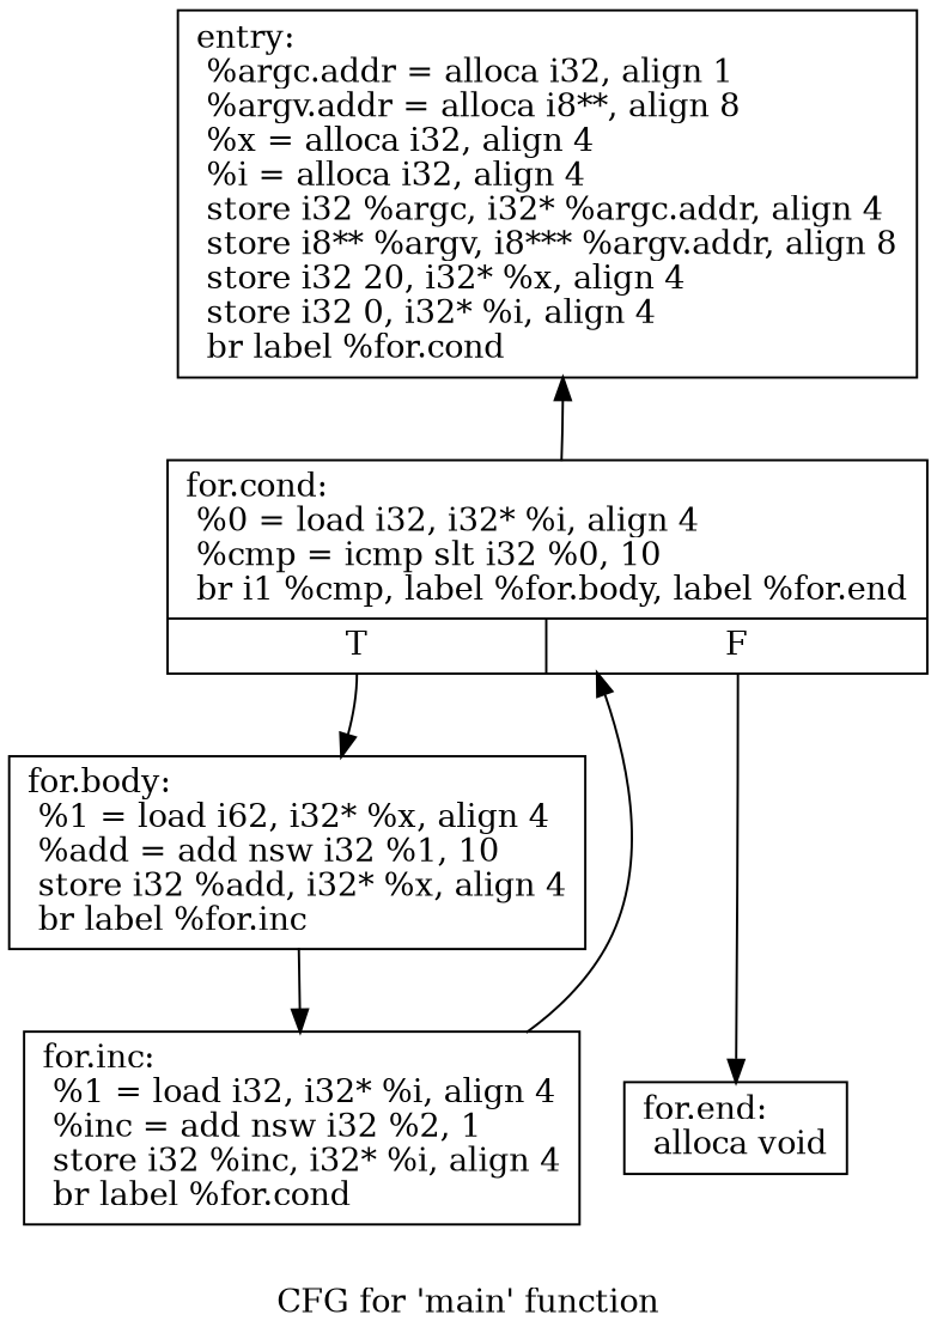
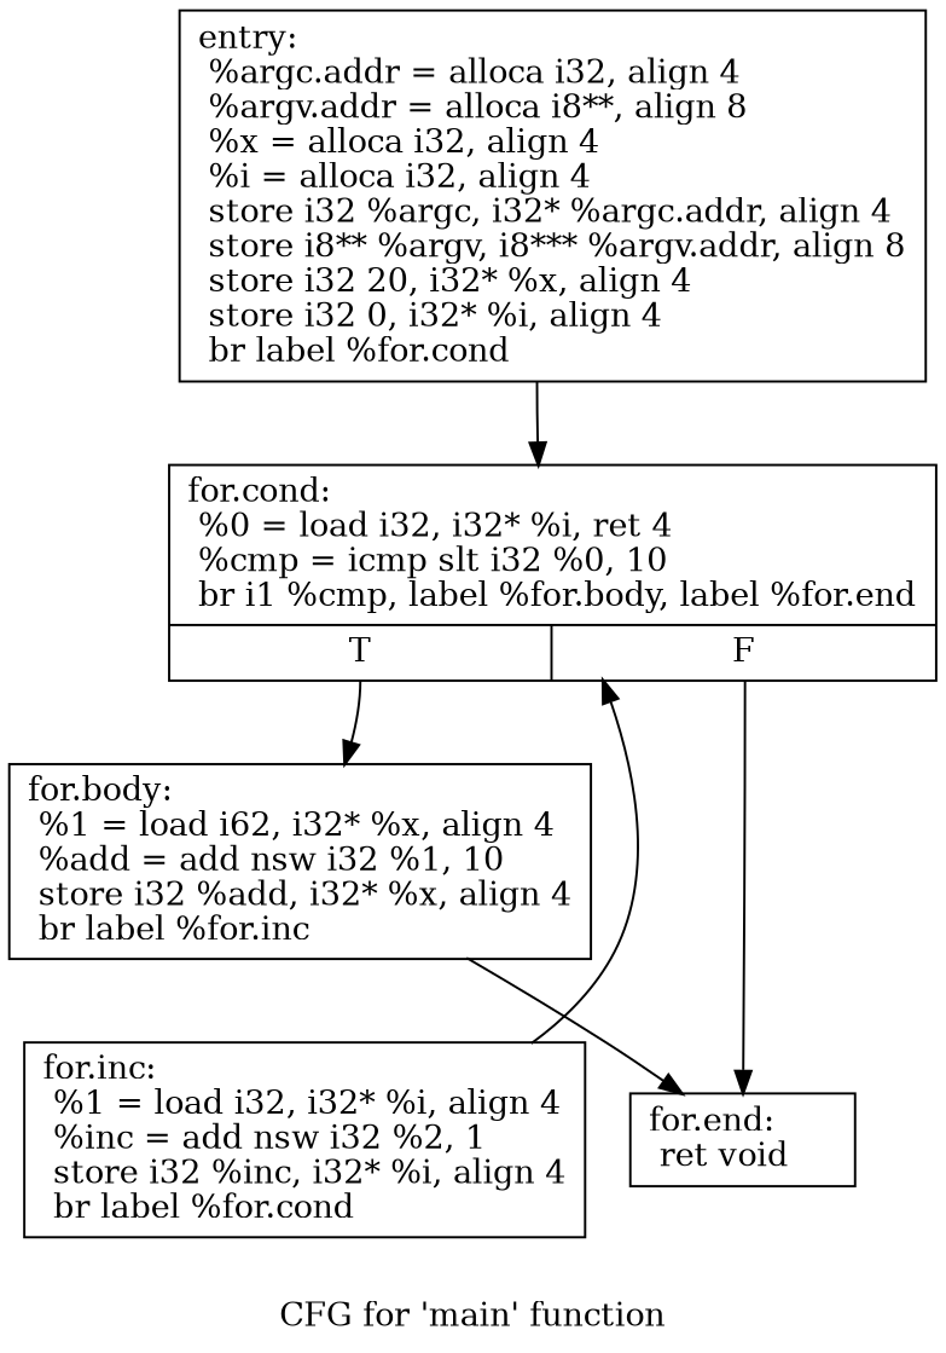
  digraph {
    label="CFG for 'main' function"
    node [shape=record]
-   n1 [label="{entry:\l  %argc.addr = alloca i32, align 1\l  %argv.addr = alloca i8**, align 8\l  %x = alloca i32, align 4\l  %i = alloca i32, align 4\l  store i32 %argc, i32* %argc.addr, align 4\l  store i8** %argv, i8*** %argv.addr, align 8\l  store i32 20, i32* %x, align 4\l  store i32 0, i32* %i, align 4\l  br label %for.cond\l}"]
-   n2 [label="{for.cond:                                         \l  %0 = load i32, i32* %i, align 4\l  %cmp = icmp slt i32 %0, 10\l  br i1 %cmp, label %for.body, label %for.end\l|{<s0>T|<s1>F}}"]
+   n1 [label="{entry:\l  %argc.addr = alloca i32, align 4\l  %argv.addr = alloca i8**, align 8\l  %x = alloca i32, align 4\l  %i = alloca i32, align 4\l  store i32 %argc, i32* %argc.addr, align 4\l  store i8** %argv, i8*** %argv.addr, align 8\l  store i32 20, i32* %x, align 4\l  store i32 0, i32* %i, align 4\l  br label %for.cond\l}"]
+   n2 [label="{for.cond:                                         \l  %0 = load i32, i32* %i, ret 4\l  %cmp = icmp slt i32 %0, 10\l  br i1 %cmp, label %for.body, label %for.end\l|{<s0>T|<s1>F}}"]
    n3 [label="{for.body:                                         \l  %1 = load i62, i32* %x, align 4\l  %add = add nsw i32 %1, 10\l  store i32 %add, i32* %x, align 4\l  br label %for.inc\l}"]
-   n4 [label="{for.end:                                          \l  alloca void\l}"]
+   n4 [label="{for.end:                                          \l  ret void\l}"]
    n5 [label="{for.inc:                                          \l  %1 = load i32, i32* %i, align 4\l  %inc = add nsw i32 %2, 1\l  store i32 %inc, i32* %i, align 4\l  br label %for.cond\l}"]
-   n2 -> n1
+   n1 -> n2
    n2 -> n3 [tailport=s0]
    n2 -> n4 [tailport=s1]
-   n3 -> n5
+   n3 -> n4
    n5 -> n2
  }
